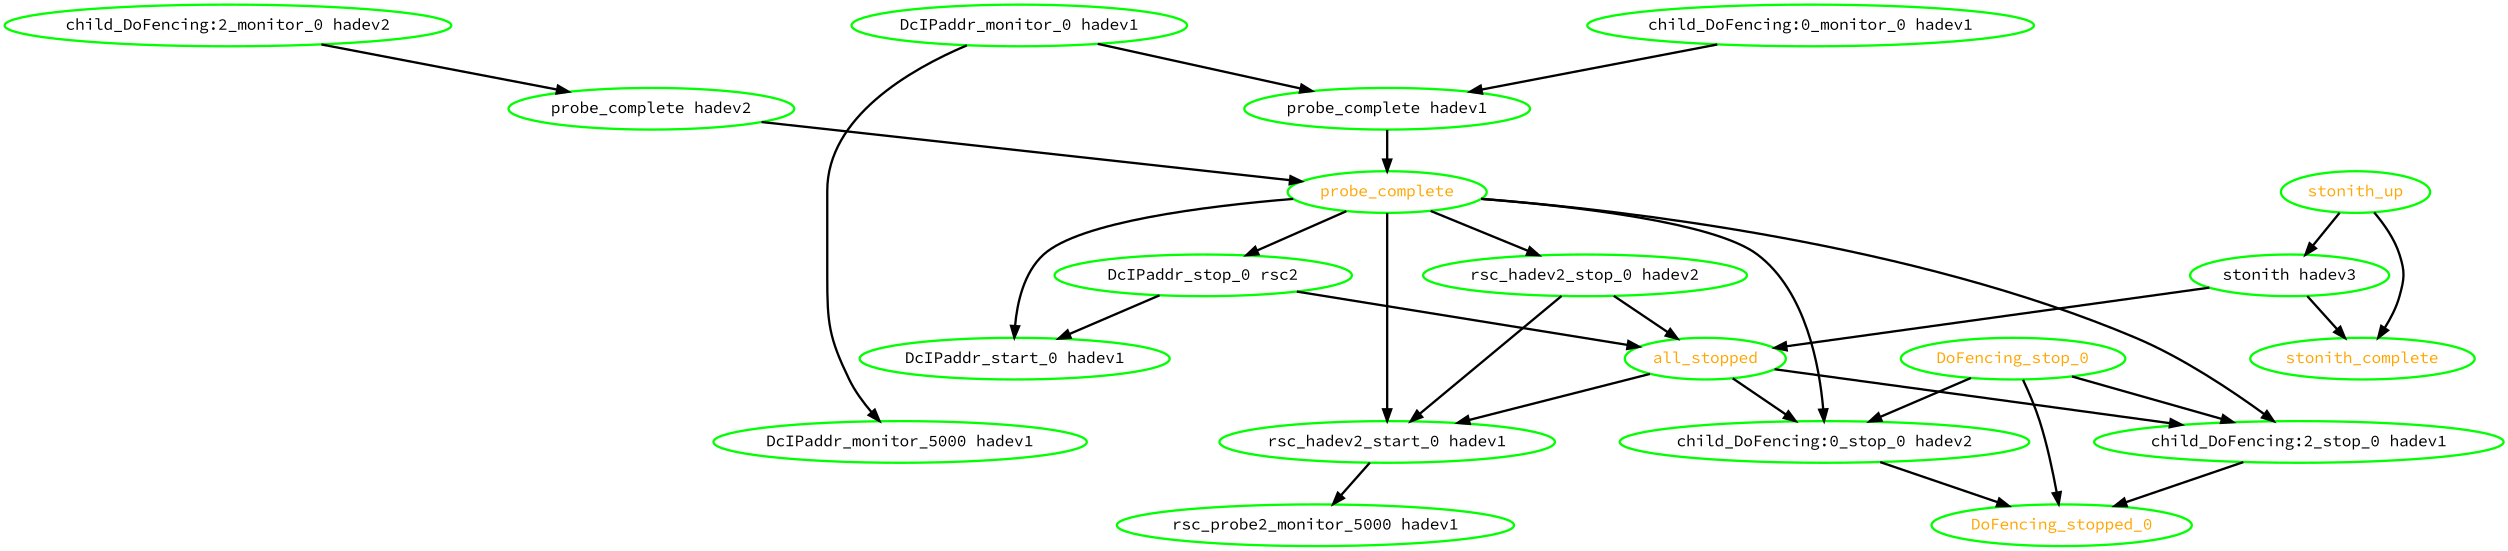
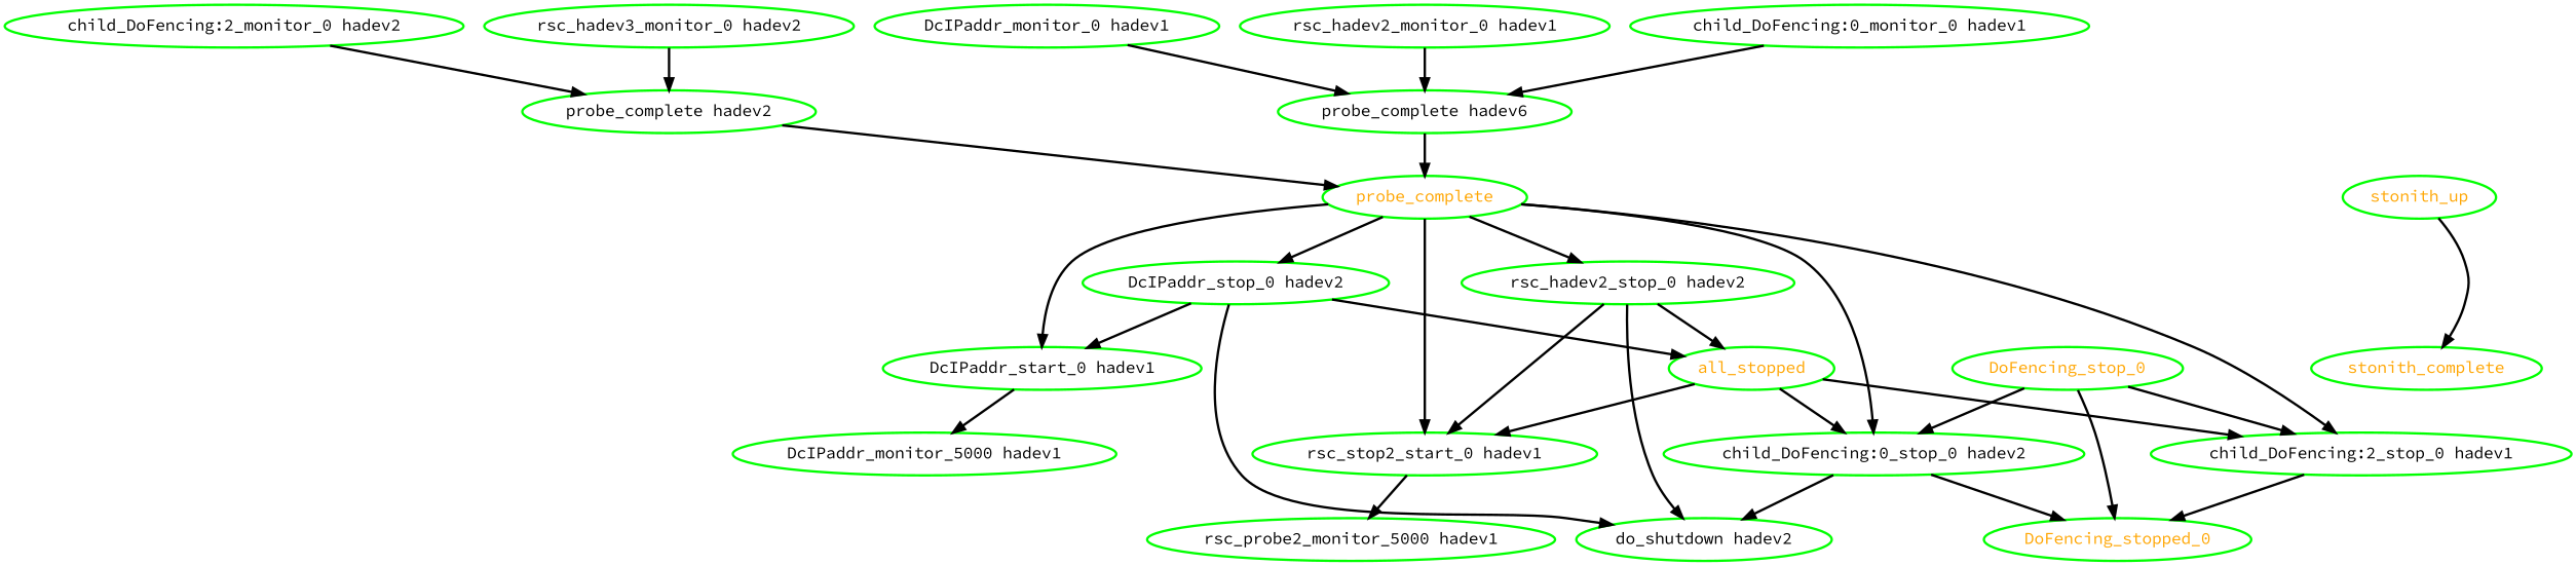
  digraph {
    fontname="Source Code Pro"
    node [color=green fontcolor=black fontname="Source Code Pro" style=bold]
    edge [fontname="Source Code Pro" style=bold]
    "DcIPaddr_monitor_0 hadev1"
-   "probe_complete hadev1"
+   "probe_complete hadev1" [label="probe_complete hadev6"]
    probe_complete [fontcolor=orange]
    "DcIPaddr_start_0 hadev1"
-   "DcIPaddr_stop_0 hadev2" [label="DcIPaddr_stop_0 rsc2"]
+   "DcIPaddr_stop_0 hadev2"
    "child_DoFencing:0_stop_0 hadev2"
    "child_DoFencing:2_stop_0 hadev1"
-   "rsc_hadev2_start_0 hadev1"
+   "rsc_hadev2_start_0 hadev1" [label="rsc_stop2_start_0 hadev1"]
    "rsc_hadev2_stop_0 hadev2"
    "DcIPaddr_monitor_5000 hadev1"
    all_stopped [fontcolor=orange]
+   "do_shutdown hadev2"
    DoFencing_stopped_0 [fontcolor=orange]
    n14 [label="rsc_probe2_monitor_5000 hadev1"]
    DoFencing_stop_0 [fontcolor=orange]
    "child_DoFencing:0_monitor_0 hadev1"
    "child_DoFencing:2_monitor_0 hadev2"
    "probe_complete hadev2"
-   "stonith hadev3"
+   "rsc_hadev2_monitor_0 hadev1"
+   "rsc_hadev3_monitor_0 hadev2"
    stonith_complete [fontcolor=orange]
    stonith_up [fontcolor=orange]
    "DcIPaddr_monitor_0 hadev1" -> "probe_complete hadev1"
    "probe_complete hadev1" -> probe_complete
    probe_complete -> "DcIPaddr_start_0 hadev1"
    probe_complete -> "DcIPaddr_stop_0 hadev2"
    probe_complete -> "child_DoFencing:0_stop_0 hadev2"
    probe_complete -> "child_DoFencing:2_stop_0 hadev1"
    probe_complete -> "rsc_hadev2_start_0 hadev1"
    probe_complete -> "rsc_hadev2_stop_0 hadev2"
-   "DcIPaddr_monitor_0 hadev1" -> "DcIPaddr_monitor_5000 hadev1"
+   "DcIPaddr_start_0 hadev1" -> "DcIPaddr_monitor_5000 hadev1"
    "DcIPaddr_stop_0 hadev2" -> "DcIPaddr_start_0 hadev1"
    "DcIPaddr_stop_0 hadev2" -> all_stopped
+   "DcIPaddr_stop_0 hadev2" -> "do_shutdown hadev2"
+   "child_DoFencing:0_stop_0 hadev2" -> "do_shutdown hadev2"
    "child_DoFencing:0_stop_0 hadev2" -> DoFencing_stopped_0
    "child_DoFencing:2_stop_0 hadev1" -> DoFencing_stopped_0
    "rsc_hadev2_start_0 hadev1" -> n14
    "rsc_hadev2_stop_0 hadev2" -> "rsc_hadev2_start_0 hadev1"
    "rsc_hadev2_stop_0 hadev2" -> all_stopped
+   "rsc_hadev2_stop_0 hadev2" -> "do_shutdown hadev2"
    all_stopped -> "child_DoFencing:0_stop_0 hadev2"
    all_stopped -> "child_DoFencing:2_stop_0 hadev1"
    all_stopped -> "rsc_hadev2_start_0 hadev1"
    DoFencing_stop_0 -> "child_DoFencing:0_stop_0 hadev2"
    DoFencing_stop_0 -> "child_DoFencing:2_stop_0 hadev1"
    DoFencing_stop_0 -> DoFencing_stopped_0
    "child_DoFencing:0_monitor_0 hadev1" -> "probe_complete hadev1"
    "child_DoFencing:2_monitor_0 hadev2" -> "probe_complete hadev2"
    "probe_complete hadev2" -> probe_complete
-   "stonith hadev3" -> all_stopped
-   "stonith hadev3" -> stonith_complete
-   stonith_up -> "stonith hadev3"
+   "rsc_hadev2_monitor_0 hadev1" -> "probe_complete hadev1"
+   "rsc_hadev3_monitor_0 hadev2" -> "probe_complete hadev2"
    stonith_up -> stonith_complete
  }
